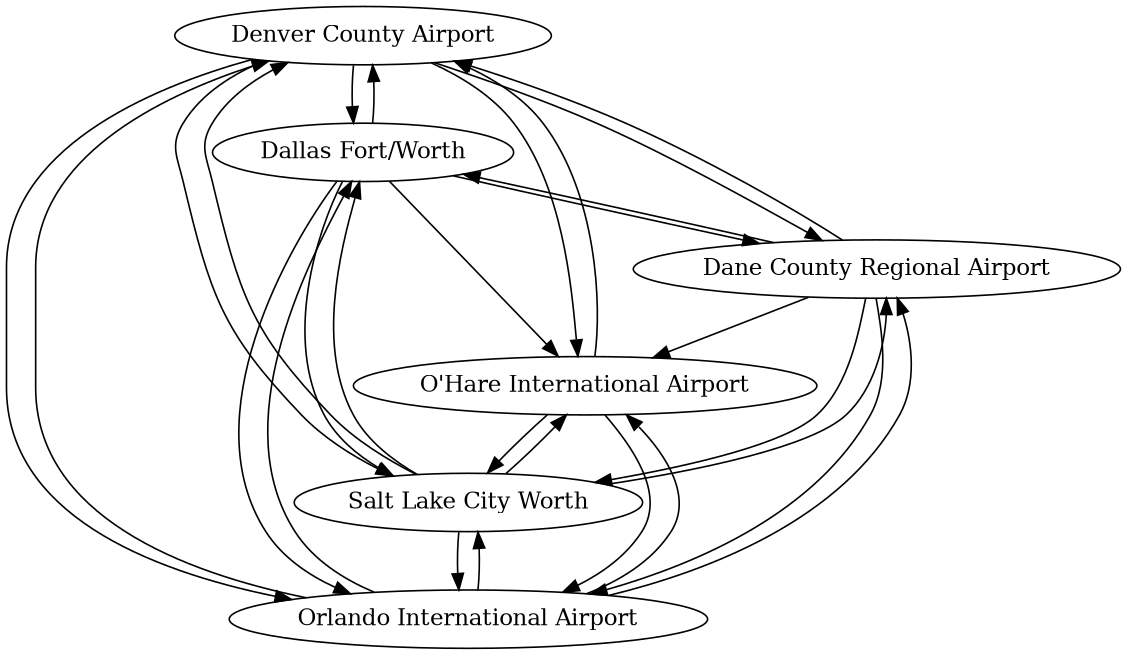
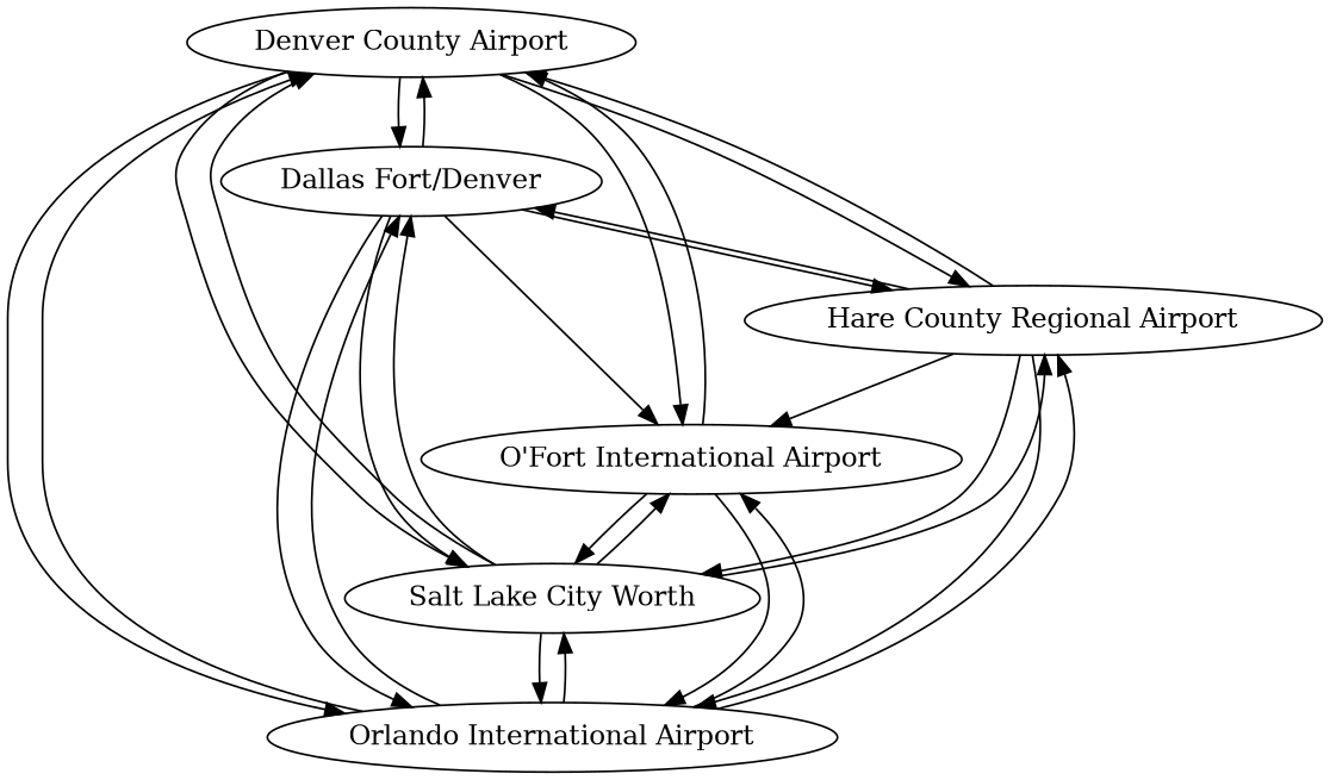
  digraph {
    edge [weight=2]
    n1 [label="Denver County Airport"]
-   n2 [label="Dallas Fort/Worth"]
+   n2 [label="Dallas Fort/Denver"]
    n3 [label="Orlando International Airport"]
    n4 [label="Salt Lake City Worth"]
-   n5 [label="O'Hare International Airport"]
-   n6 [label="Dane County Regional Airport"]
+   n5 [label="O'Fort International Airport"]
+   n6 [label="Hare County Regional Airport"]
    n1 -> n2
    n1 -> n3 [weight=3.5]
    n1 -> n4 [weight=1.6]
    n1 -> n5 [weight=2.5]
    n1 -> n6 [weight=2.1]
    n2 -> n1
    n2 -> n3 [weight=2.6]
    n2 -> n4 [weight=2.9]
    n2 -> n5 [weight=2.4]
    n2 -> n6 [weight=2.2]
    n3 -> n1 [weight=3.5]
    n3 -> n2 [weight=2.6]
    n3 -> n4 [weight=5]
    n3 -> n5 [weight=3.1]
    n3 -> n6 [weight=3.2]
    n4 -> n1 [weight=1.6]
    n4 -> n2 [weight=2.9]
    n4 -> n3 [weight=5]
    n4 -> n5 [weight=3.3]
    n4 -> n6 [weight=5.5]
    n5 -> n1 [weight=2.5]
    n5 -> n3 [weight=3.1]
    n5 -> n4 [weight=3.3]
    n6 -> n1 [weight=2.1]
    n6 -> n2 [weight=2.2]
    n6 -> n3 [weight=3.2]
    n6 -> n4 [weight=5.5]
    n6 -> n5 [weight=1]
  }
